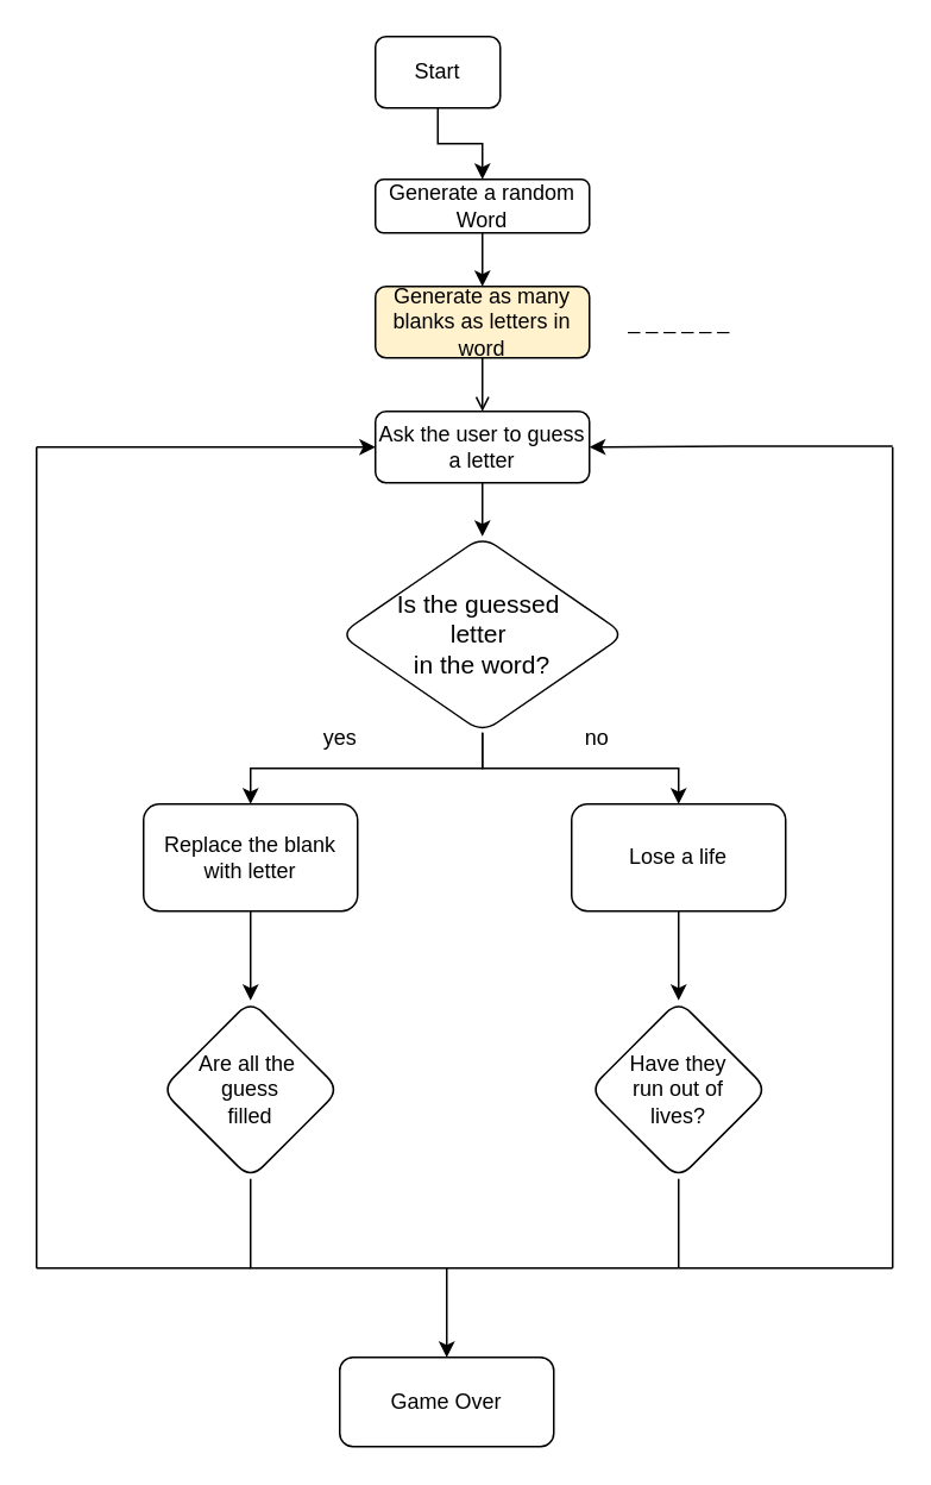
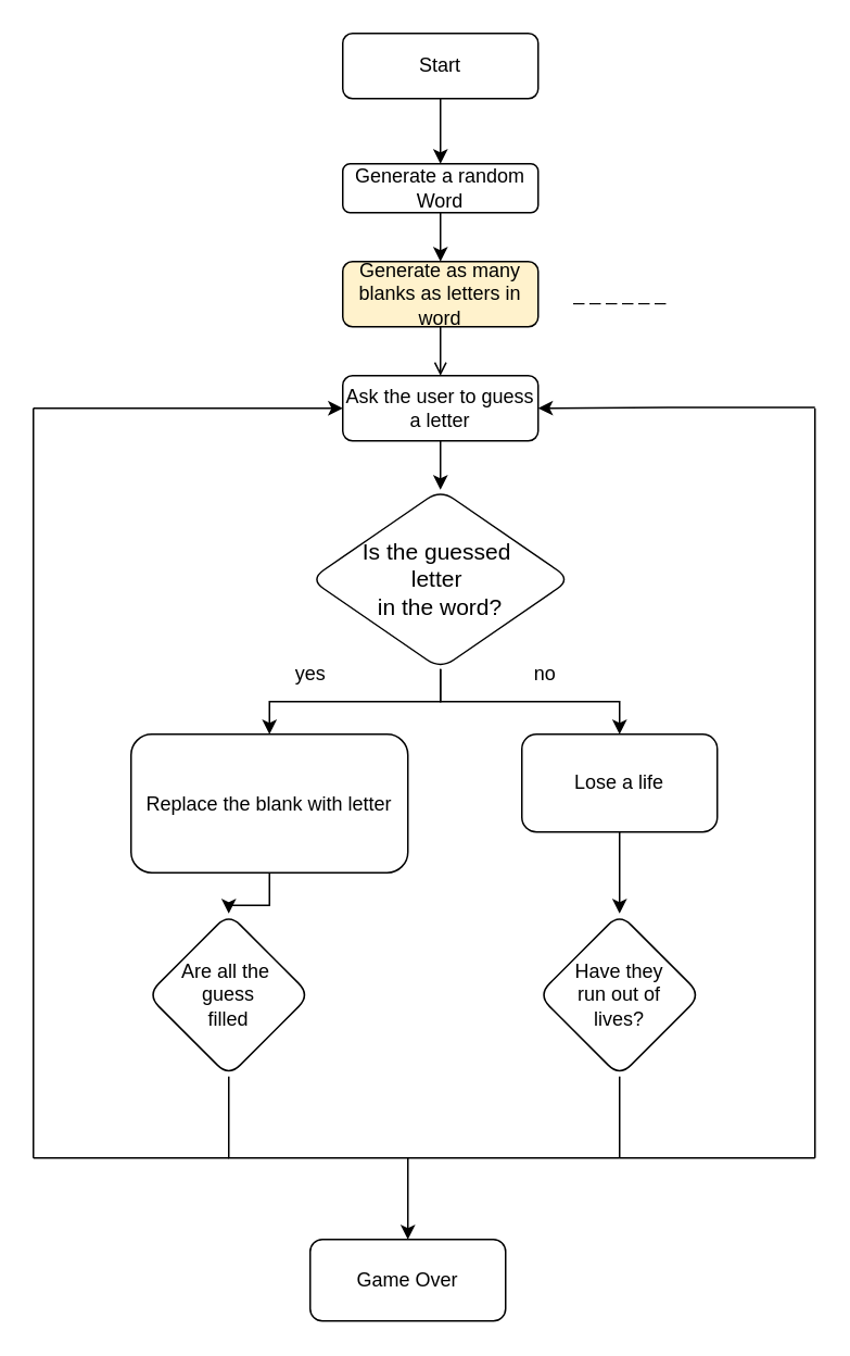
  <mxCell id="0" />
  <mxCell id="1" parent="0" />
  <mxCell id="2" value="" style="edgeStyle=orthogonalEdgeStyle;rounded=0;orthogonalLoop=1;jettySize=auto;html=1;" edge="1" parent="1" source="3" target="5"><mxGeometry relative="1" as="geometry" /></mxCell>
- <mxCell id="3" value="Start" style="rounded=1;whiteSpace=wrap;html=1;" vertex="1" parent="1"><mxGeometry x="210" y="20" width="70" height="40" as="geometry" /></mxCell>
+ <mxCell id="3" value="Start" style="rounded=1;whiteSpace=wrap;html=1;" vertex="1" parent="1"><mxGeometry x="210" y="20" width="120" height="40" as="geometry" /></mxCell>
  <mxCell id="4" value="" style="edgeStyle=orthogonalEdgeStyle;rounded=0;orthogonalLoop=1;jettySize=auto;html=1;" edge="1" parent="1" source="5" target="7"><mxGeometry relative="1" as="geometry" /></mxCell>
  <mxCell id="5" value="Generate a random Word" style="whiteSpace=wrap;html=1;rounded=1;" vertex="1" parent="1"><mxGeometry x="210" y="100" width="120" height="30" as="geometry" /></mxCell>
  <mxCell id="6" value="" style="edgeStyle=orthogonalEdgeStyle;rounded=0;orthogonalLoop=1;jettySize=auto;html=1;endArrow=open;" edge="1" parent="1" source="7" target="10"><mxGeometry relative="1" as="geometry" /></mxCell>
  <mxCell id="7" value="Generate as many blanks as letters in word" style="whiteSpace=wrap;html=1;rounded=1;fillColor=#fff2cc;" vertex="1" parent="1"><mxGeometry x="210" y="160" width="120" height="40" as="geometry" /></mxCell>
  <mxCell id="8" value="_ _ _ _ _ _" style="text;html=1;align=center;verticalAlign=middle;resizable=0;points=[];autosize=1;strokeColor=none;fillColor=none;" vertex="1" parent="1"><mxGeometry x="340" y="165" width="80" height="30" as="geometry" /></mxCell>
  <mxCell id="9" value="" style="edgeStyle=orthogonalEdgeStyle;rounded=0;orthogonalLoop=1;jettySize=auto;html=1;" edge="1" parent="1" source="10" target="13"><mxGeometry relative="1" as="geometry" /></mxCell>
  <mxCell id="10" value="Ask the user to guess a letter" style="whiteSpace=wrap;html=1;rounded=1;" vertex="1" parent="1"><mxGeometry x="210" y="230" width="120" height="40" as="geometry" /></mxCell>
  <mxCell id="11" value="" style="edgeStyle=orthogonalEdgeStyle;rounded=0;orthogonalLoop=1;jettySize=auto;html=1;" edge="1" parent="1" source="13" target="15"><mxGeometry relative="1" as="geometry" /></mxCell>
  <mxCell id="12" value="" style="edgeStyle=orthogonalEdgeStyle;rounded=0;orthogonalLoop=1;jettySize=auto;html=1;" edge="1" parent="1" source="13" target="17"><mxGeometry relative="1" as="geometry" /></mxCell>
  <mxCell id="13" value="&lt;font style=&quot;font-size: 14px;&quot;&gt;Is the guessed&amp;nbsp;&lt;/font&gt;&lt;div&gt;&lt;font style=&quot;font-size: 14px;&quot;&gt;letter&amp;nbsp;&lt;/font&gt;&lt;div&gt;&lt;font style=&quot;font-size: 14px;&quot;&gt;in the word?&lt;/font&gt;&lt;/div&gt;&lt;/div&gt;" style="rhombus;whiteSpace=wrap;html=1;rounded=1;" vertex="1" parent="1"><mxGeometry x="190" y="300" width="160" height="110" as="geometry" /></mxCell>
  <mxCell id="14" value="" style="edgeStyle=orthogonalEdgeStyle;rounded=0;orthogonalLoop=1;jettySize=auto;html=1;" edge="1" parent="1" source="15" target="21"><mxGeometry relative="1" as="geometry" /></mxCell>
- <mxCell id="15" value="Replace the blank with letter" style="whiteSpace=wrap;html=1;rounded=1;" vertex="1" parent="1"><mxGeometry x="80" y="450" width="120" height="60" as="geometry" /></mxCell>
+ <mxCell id="15" value="Replace the blank with letter" style="whiteSpace=wrap;html=1;rounded=1;" vertex="1" parent="1"><mxGeometry x="80" y="450" width="170" height="85" as="geometry" /></mxCell>
  <mxCell id="16" style="edgeStyle=orthogonalEdgeStyle;rounded=0;orthogonalLoop=1;jettySize=auto;html=1;exitX=0.5;exitY=1;exitDx=0;exitDy=0;" edge="1" parent="1" source="17"><mxGeometry relative="1" as="geometry"><mxPoint x="380" y="560" as="targetPoint" /></mxGeometry></mxCell>
  <mxCell id="17" value="Lose a life" style="whiteSpace=wrap;html=1;rounded=1;" vertex="1" parent="1"><mxGeometry x="320" y="450" width="120" height="60" as="geometry" /></mxCell>
  <mxCell id="18" value="yes" style="text;html=1;align=center;verticalAlign=middle;resizable=0;points=[];autosize=1;strokeColor=none;fillColor=none;" vertex="1" parent="1"><mxGeometry x="170" y="398" width="40" height="30" as="geometry" /></mxCell>
  <mxCell id="19" value="no" style="text;html=1;align=center;verticalAlign=middle;resizable=0;points=[];autosize=1;strokeColor=none;fillColor=none;" vertex="1" parent="1"><mxGeometry x="314" y="398" width="40" height="30" as="geometry" /></mxCell>
  <mxCell id="20" value="" style="edgeStyle=orthogonalEdgeStyle;rounded=0;orthogonalLoop=1;jettySize=auto;html=1;" edge="1" parent="1" source="21" target="23"><mxGeometry relative="1" as="geometry" /></mxCell>
  <mxCell id="21" value="Are all the&amp;nbsp;&lt;div&gt;guess&lt;/div&gt;&lt;div&gt;filled&lt;/div&gt;" style="rhombus;whiteSpace=wrap;html=1;rounded=1;" vertex="1" parent="1"><mxGeometry x="90" y="560" width="100" height="100" as="geometry" /></mxCell>
  <mxCell id="22" value="Have they&lt;div&gt;run out of&lt;/div&gt;&lt;div&gt;lives?&lt;/div&gt;" style="rhombus;whiteSpace=wrap;html=1;rounded=1;" vertex="1" parent="1"><mxGeometry x="330" y="560" width="100" height="100" as="geometry" /></mxCell>
  <mxCell id="23" value="Game Over" style="whiteSpace=wrap;html=1;rounded=1;" vertex="1" parent="1"><mxGeometry x="190" y="760" width="120" height="50" as="geometry" /></mxCell>
  <mxCell id="24" value="" style="endArrow=none;html=1;rounded=0;entryX=0.5;entryY=1;entryDx=0;entryDy=0;" edge="1" parent="1" target="22"><mxGeometry width="50" height="50" relative="1" as="geometry"><mxPoint x="380" y="710" as="sourcePoint" /><mxPoint x="440" y="690" as="targetPoint" /></mxGeometry></mxCell>
  <mxCell id="25" value="" style="endArrow=none;html=1;rounded=0;" edge="1" parent="1"><mxGeometry width="50" height="50" relative="1" as="geometry"><mxPoint x="250" y="710" as="sourcePoint" /><mxPoint x="380" y="710" as="targetPoint" /><Array as="points"><mxPoint x="294" y="710" /></Array></mxGeometry></mxCell>
  <mxCell id="26" value="" style="endArrow=none;html=1;rounded=0;" edge="1" parent="1"><mxGeometry width="50" height="50" relative="1" as="geometry"><mxPoint x="20" y="710" as="sourcePoint" /><mxPoint x="140" y="710" as="targetPoint" /></mxGeometry></mxCell>
  <mxCell id="27" value="" style="endArrow=none;html=1;rounded=0;" edge="1" parent="1"><mxGeometry width="50" height="50" relative="1" as="geometry"><mxPoint x="380" y="710" as="sourcePoint" /><mxPoint x="500" y="710" as="targetPoint" /></mxGeometry></mxCell>
  <mxCell id="28" value="" style="endArrow=none;html=1;rounded=0;" edge="1" parent="1"><mxGeometry width="50" height="50" relative="1" as="geometry"><mxPoint x="20" y="250" as="sourcePoint" /><mxPoint x="20" y="710" as="targetPoint" /></mxGeometry></mxCell>
  <mxCell id="29" value="" style="endArrow=none;html=1;rounded=0;" edge="1" parent="1"><mxGeometry width="50" height="50" relative="1" as="geometry"><mxPoint x="500" y="250" as="sourcePoint" /><mxPoint x="500" y="710" as="targetPoint" /></mxGeometry></mxCell>
  <mxCell id="30" value="" style="endArrow=classic;html=1;rounded=0;entryX=0;entryY=0.5;entryDx=0;entryDy=0;" edge="1" parent="1" target="10"><mxGeometry width="50" height="50" relative="1" as="geometry"><mxPoint x="20" y="250" as="sourcePoint" /><mxPoint x="80" y="210" as="targetPoint" /></mxGeometry></mxCell>
  <mxCell id="31" value="" style="endArrow=classic;html=1;rounded=0;entryX=1;entryY=0.5;entryDx=0;entryDy=0;" edge="1" parent="1" target="10"><mxGeometry width="50" height="50" relative="1" as="geometry"><mxPoint x="500" y="249.5" as="sourcePoint" /><mxPoint x="350" y="250" as="targetPoint" /><Array as="points"><mxPoint x="410" y="249.5" /></Array></mxGeometry></mxCell>
